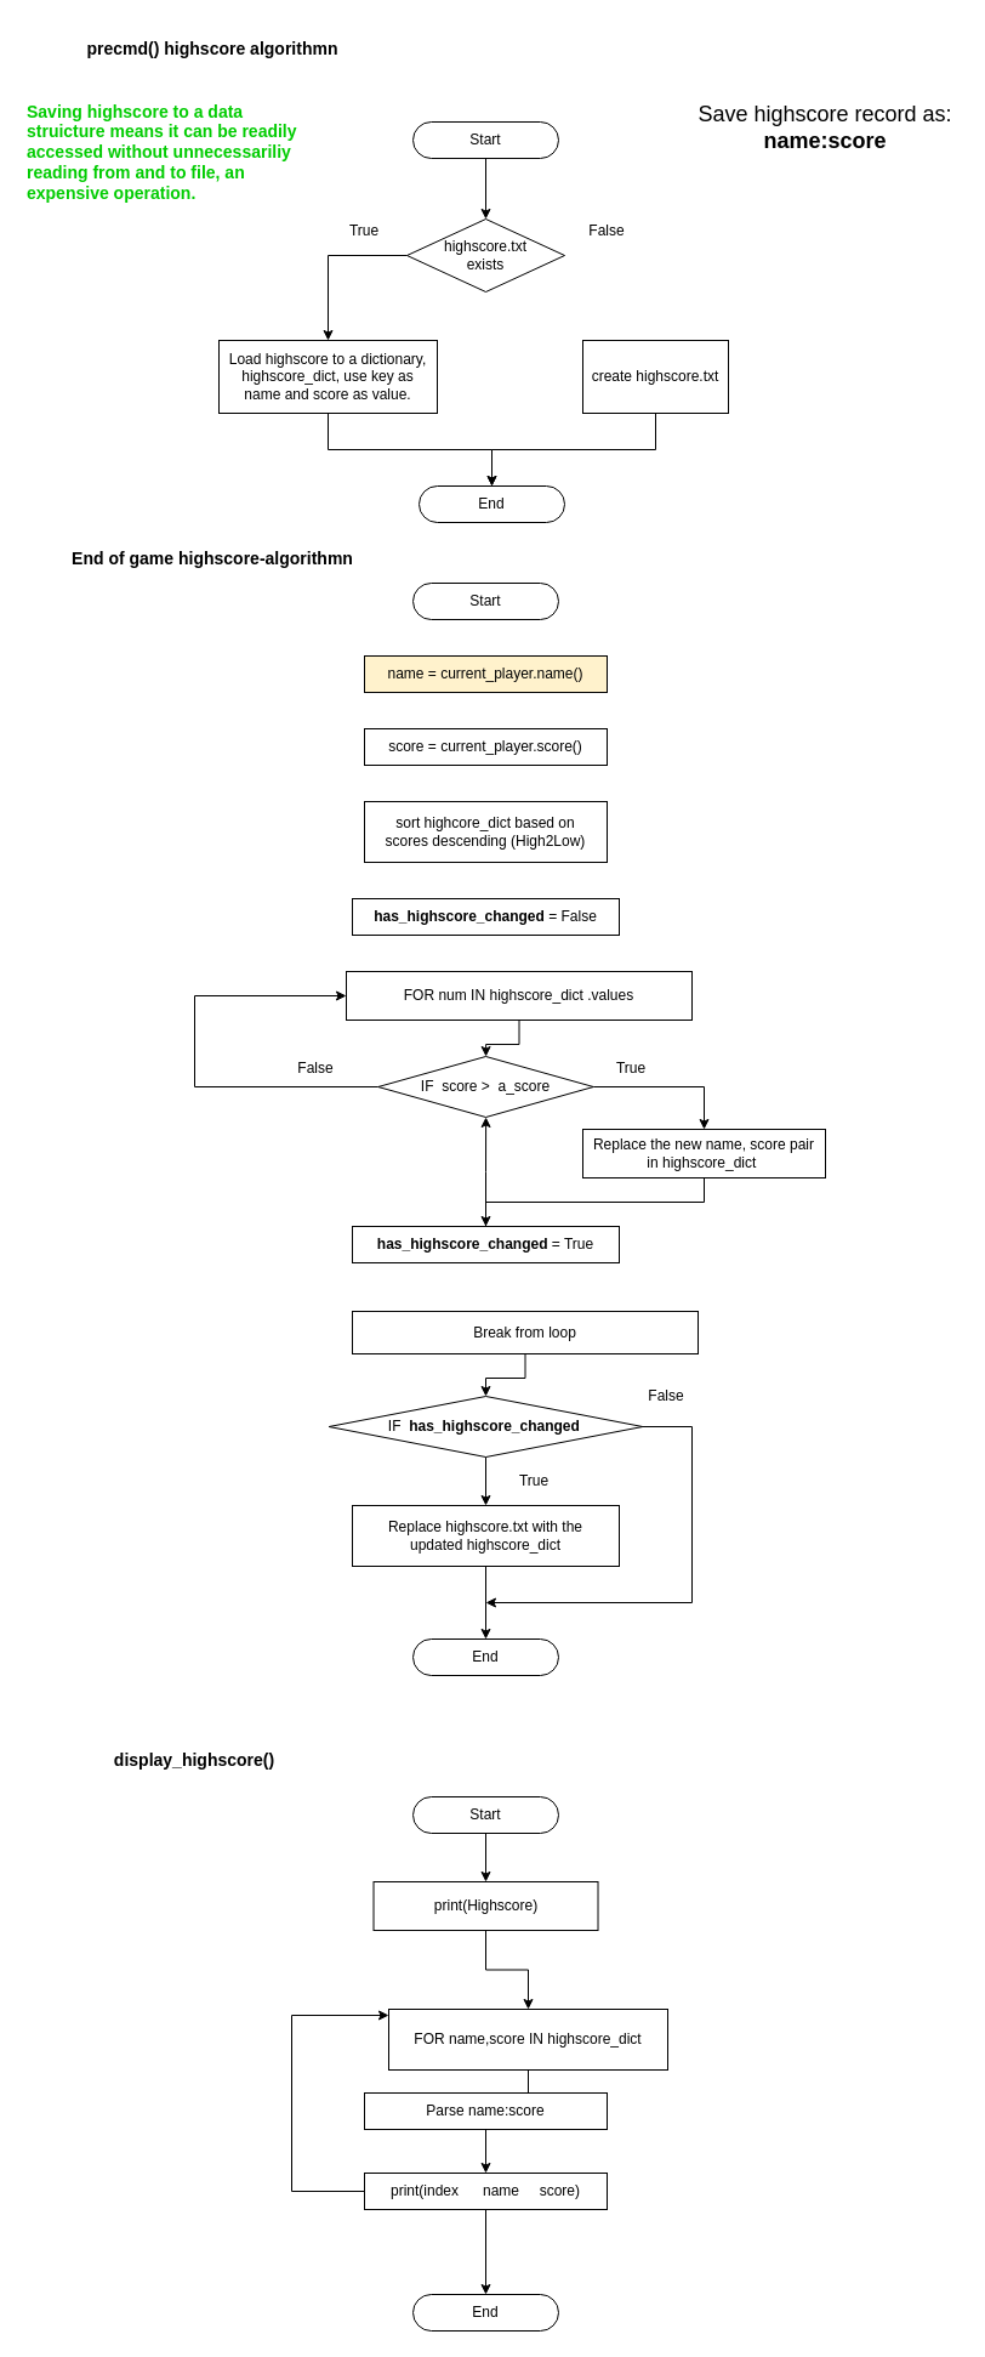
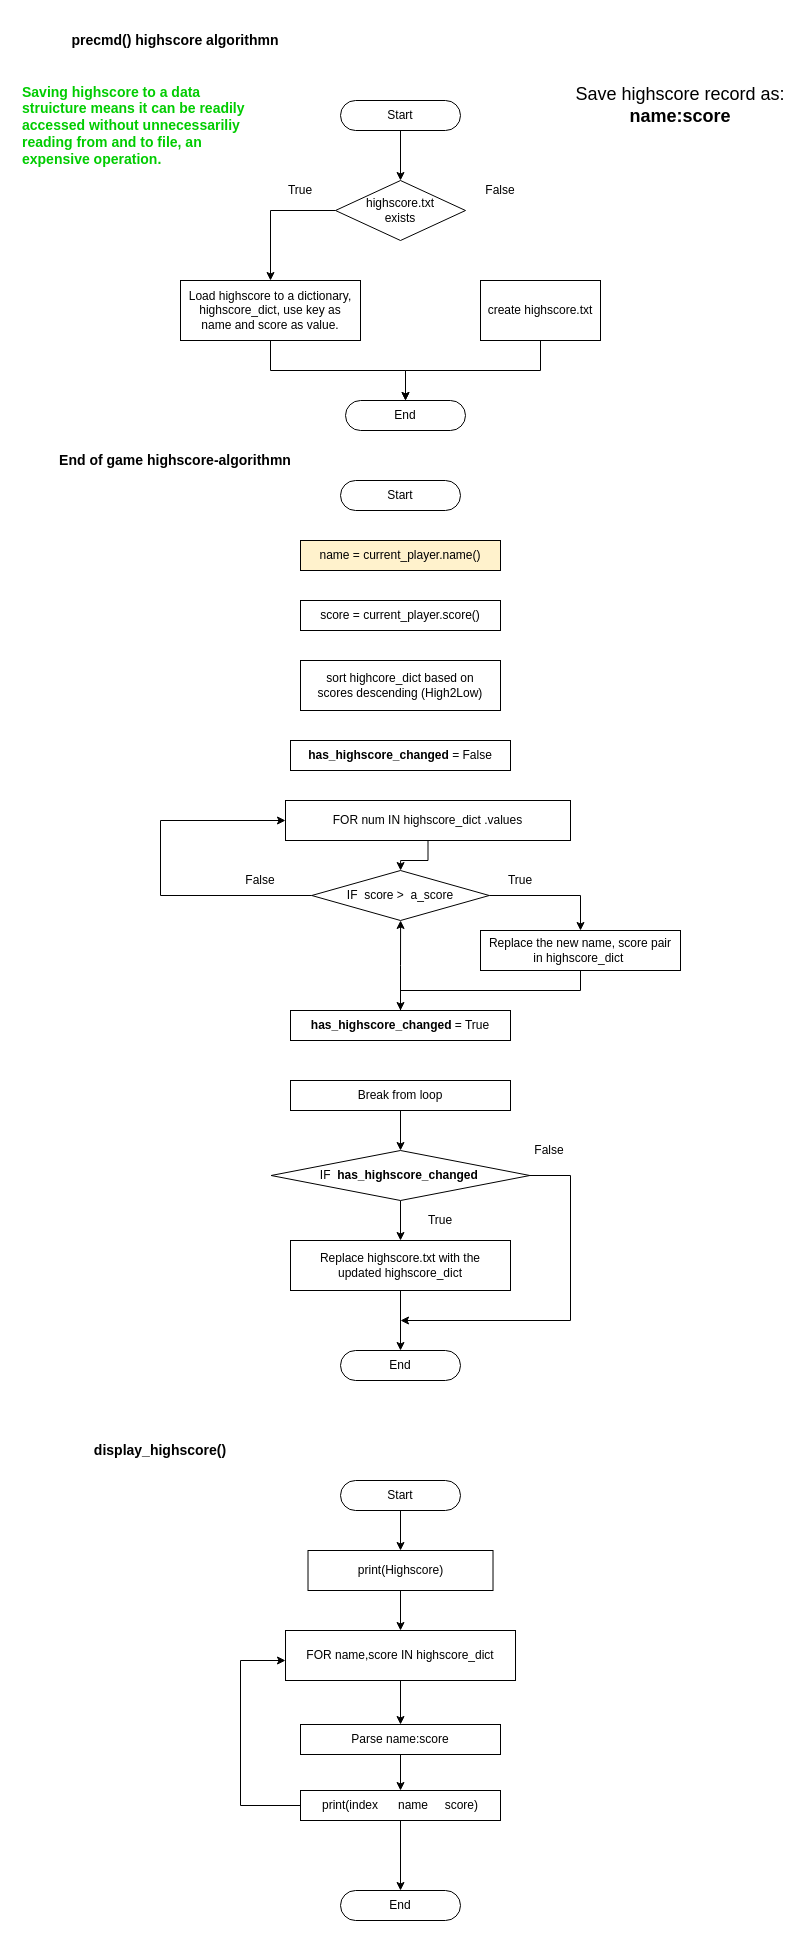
  <mxCell id="0" />
  <mxCell id="1" parent="0" />
  <mxCell id="2" value="" style="edgeStyle=orthogonalEdgeStyle;rounded=0;orthogonalLoop=1;jettySize=auto;html=1;" parent="1" source="3" target="7" edge="1"><mxGeometry relative="1" as="geometry" /></mxCell>
  <mxCell id="3" value="Start" style="rounded=1;whiteSpace=wrap;html=1;arcSize=50;" parent="1" vertex="1"><mxGeometry x="340" y="100" width="120" height="30" as="geometry" /></mxCell>
  <mxCell id="4" style="edgeStyle=orthogonalEdgeStyle;rounded=0;orthogonalLoop=1;jettySize=auto;html=1;entryX=0.5;entryY=0;entryDx=0;entryDy=0;" parent="1" source="5" target="11" edge="1"><mxGeometry relative="1" as="geometry" /></mxCell>
  <mxCell id="5" value="Load highscore to a dictionary,&lt;br&gt;highscore_dict,&amp;nbsp;use key as&lt;br&gt;name and score as value." style="rounded=0;whiteSpace=wrap;html=1;" parent="1" vertex="1"><mxGeometry x="180" y="280" width="180" height="60" as="geometry" /></mxCell>
  <mxCell id="6" style="edgeStyle=orthogonalEdgeStyle;rounded=0;orthogonalLoop=1;jettySize=auto;html=1;" parent="1" source="7" target="5" edge="1"><mxGeometry relative="1" as="geometry"><Array as="points"><mxPoint x="270" y="210" /></Array></mxGeometry></mxCell>
  <mxCell id="7" value="&lt;span&gt;highscore.txt&lt;br&gt;exists&lt;br&gt;&lt;/span&gt;" style="rhombus;whiteSpace=wrap;html=1;" parent="1" vertex="1"><mxGeometry x="335" y="180" width="130" height="60" as="geometry" /></mxCell>
  <mxCell id="8" value="&lt;font style=&quot;font-size: 14px&quot;&gt;&lt;b&gt;precmd() highscore algorithmn&lt;/b&gt;&lt;/font&gt;" style="text;html=1;strokeColor=none;fillColor=none;align=center;verticalAlign=middle;whiteSpace=wrap;rounded=0;" parent="1" vertex="1"><mxGeometry x="50" y="20" width="250" height="40" as="geometry" /></mxCell>
  <mxCell id="9" style="edgeStyle=orthogonalEdgeStyle;rounded=0;orthogonalLoop=1;jettySize=auto;html=1;entryX=0.5;entryY=0;entryDx=0;entryDy=0;" parent="1" source="10" target="11" edge="1"><mxGeometry relative="1" as="geometry"><Array as="points"><mxPoint x="540" y="370" /><mxPoint x="405" y="370" /></Array></mxGeometry></mxCell>
  <mxCell id="10" value="create highscore.txt" style="rounded=0;whiteSpace=wrap;html=1;" parent="1" vertex="1"><mxGeometry x="480" y="280" width="120" height="60" as="geometry" /></mxCell>
  <mxCell id="11" value="End" style="rounded=1;whiteSpace=wrap;html=1;arcSize=50;" parent="1" vertex="1"><mxGeometry x="345" y="400" width="120" height="30" as="geometry" /></mxCell>
  <mxCell id="12" value="True" style="text;html=1;strokeColor=none;fillColor=none;align=center;verticalAlign=middle;whiteSpace=wrap;rounded=0;" parent="1" vertex="1"><mxGeometry x="280" y="180" width="40" height="20" as="geometry" /></mxCell>
  <mxCell id="13" value="False" style="text;html=1;strokeColor=none;fillColor=none;align=center;verticalAlign=middle;whiteSpace=wrap;rounded=0;" parent="1" vertex="1"><mxGeometry x="480" y="180" width="40" height="20" as="geometry" /></mxCell>
  <mxCell id="14" value="&lt;font style=&quot;font-size: 14px&quot;&gt;&lt;b&gt;End of game highscore-algorithmn&lt;/b&gt;&lt;/font&gt;" style="text;html=1;strokeColor=none;fillColor=none;align=center;verticalAlign=middle;whiteSpace=wrap;rounded=0;" parent="1" vertex="1"><mxGeometry x="50" y="440" width="250" height="40" as="geometry" /></mxCell>
  <mxCell id="15" value="Start" style="rounded=1;whiteSpace=wrap;html=1;arcSize=50;" parent="1" vertex="1"><mxGeometry x="340" y="480" width="120" height="30" as="geometry" /></mxCell>
  <mxCell id="16" value="&lt;font style=&quot;font-size: 14px&quot;&gt;&lt;b&gt;display_highscore()&lt;/b&gt;&lt;/font&gt;" style="text;html=1;strokeColor=none;fillColor=none;align=center;verticalAlign=middle;whiteSpace=wrap;rounded=0;" parent="1" vertex="1"><mxGeometry x="35" y="1430" width="250" height="40" as="geometry" /></mxCell>
  <mxCell id="17" value="" style="edgeStyle=orthogonalEdgeStyle;rounded=0;orthogonalLoop=1;jettySize=auto;html=1;" parent="1" source="18" target="23" edge="1"><mxGeometry relative="1" as="geometry" /></mxCell>
  <mxCell id="18" value="FOR num IN highscore_dict .values" style="rounded=0;whiteSpace=wrap;html=1;" parent="1" vertex="1"><mxGeometry x="285" y="800" width="285" height="40" as="geometry" /></mxCell>
  <mxCell id="19" value="name = current_player.name()" style="rounded=0;whiteSpace=wrap;html=1;fillColor=#fff2cc;" parent="1" vertex="1"><mxGeometry x="300" y="540" width="200" height="30" as="geometry" /></mxCell>
  <mxCell id="20" value="score = current_player.score()" style="rounded=0;whiteSpace=wrap;html=1;" parent="1" vertex="1"><mxGeometry x="300" y="600" width="200" height="30" as="geometry" /></mxCell>
  <mxCell id="21" style="edgeStyle=orthogonalEdgeStyle;rounded=0;orthogonalLoop=1;jettySize=auto;html=1;entryX=0;entryY=0.5;entryDx=0;entryDy=0;" parent="1" source="23" target="18" edge="1"><mxGeometry relative="1" as="geometry"><mxPoint x="250" y="820" as="targetPoint" /><Array as="points"><mxPoint x="160" y="895" /><mxPoint x="160" y="820" /></Array></mxGeometry></mxCell>
  <mxCell id="22" style="edgeStyle=orthogonalEdgeStyle;rounded=0;orthogonalLoop=1;jettySize=auto;html=1;" parent="1" source="23" target="27" edge="1"><mxGeometry relative="1" as="geometry"><Array as="points"><mxPoint x="580" y="895" /></Array></mxGeometry></mxCell>
  <mxCell id="23" value="IF&amp;nbsp; score &amp;gt;&amp;nbsp; a_score" style="rhombus;whiteSpace=wrap;html=1;" parent="1" vertex="1"><mxGeometry x="311.25" y="870" width="177.5" height="50" as="geometry" /></mxCell>
  <mxCell id="24" value="sort highcore_dict based on &lt;br&gt;scores descending (High2Low)" style="rounded=0;whiteSpace=wrap;html=1;" parent="1" vertex="1"><mxGeometry x="300" y="660" width="200" height="50" as="geometry" /></mxCell>
  <mxCell id="25" value="False" style="text;html=1;strokeColor=none;fillColor=none;align=center;verticalAlign=middle;whiteSpace=wrap;rounded=0;" parent="1" vertex="1"><mxGeometry x="240" y="870" width="40" height="20" as="geometry" /></mxCell>
  <mxCell id="26" style="edgeStyle=orthogonalEdgeStyle;rounded=0;orthogonalLoop=1;jettySize=auto;html=1;" parent="1" source="27" target="36" edge="1"><mxGeometry relative="1" as="geometry" /></mxCell>
  <mxCell id="27" value="Replace the new name, score pair &lt;br&gt;in highscore_dict&amp;nbsp;" style="rounded=0;whiteSpace=wrap;html=1;" parent="1" vertex="1"><mxGeometry x="480" y="930" width="200" height="40" as="geometry" /></mxCell>
  <mxCell id="28" value="True" style="text;html=1;strokeColor=none;fillColor=none;align=center;verticalAlign=middle;whiteSpace=wrap;rounded=0;" parent="1" vertex="1"><mxGeometry x="500" y="870" width="40" height="20" as="geometry" /></mxCell>
  <mxCell id="29" value="" style="edgeStyle=orthogonalEdgeStyle;rounded=0;orthogonalLoop=1;jettySize=auto;html=1;" parent="1" source="30" target="40" edge="1"><mxGeometry relative="1" as="geometry" /></mxCell>
- <mxCell id="30" value="Break from loop" style="whiteSpace=wrap;html=1;rounded=0;" parent="1" vertex="1"><mxGeometry x="290" y="1080" width="285" height="35" as="geometry" /></mxCell>
+ <mxCell id="30" value="Break from loop" style="whiteSpace=wrap;html=1;rounded=0;" parent="1" vertex="1"><mxGeometry x="290" y="1080" width="220" height="30" as="geometry" /></mxCell>
  <mxCell id="31" value="" style="edgeStyle=orthogonalEdgeStyle;rounded=0;orthogonalLoop=1;jettySize=auto;html=1;" parent="1" source="32" target="42" edge="1"><mxGeometry relative="1" as="geometry" /></mxCell>
  <mxCell id="32" value="Replace highscore.txt with the &lt;br&gt;updated highscore_dict" style="whiteSpace=wrap;html=1;rounded=0;" parent="1" vertex="1"><mxGeometry x="290" y="1240" width="220" height="50" as="geometry" /></mxCell>
  <mxCell id="33" value="&lt;font style=&quot;font-size: 18px&quot;&gt;Save highscore record as:&lt;br&gt;&lt;b&gt;name:score&lt;/b&gt;&lt;/font&gt;" style="text;html=1;strokeColor=none;fillColor=none;align=center;verticalAlign=middle;whiteSpace=wrap;rounded=0;" parent="1" vertex="1"><mxGeometry x="570" y="70" width="220" height="70" as="geometry" /></mxCell>
  <mxCell id="34" value="&lt;font color=&quot;#00cc00&quot; style=&quot;font-size: 14px&quot;&gt;&lt;b&gt;Saving highscore to a data struicture means it can be readily accessed without unnecessariliy reading from and to file, an expensive operation.&lt;/b&gt;&lt;/font&gt;" style="text;html=1;strokeColor=none;fillColor=none;align=left;verticalAlign=middle;whiteSpace=wrap;rounded=0;" parent="1" vertex="1"><mxGeometry x="20" y="80" width="240" height="90" as="geometry" /></mxCell>
  <mxCell id="35" style="edgeStyle=orthogonalEdgeStyle;rounded=0;orthogonalLoop=1;jettySize=auto;html=1;" parent="1" source="36" target="23" edge="1"><mxGeometry relative="1" as="geometry" /></mxCell>
  <mxCell id="36" value="&lt;b&gt;has_highscore_changed&lt;/b&gt; = True" style="whiteSpace=wrap;html=1;rounded=0;" parent="1" vertex="1"><mxGeometry x="290" y="1010" width="220" height="30" as="geometry" /></mxCell>
  <mxCell id="37" value="&lt;b&gt;has_highscore_changed&lt;/b&gt; = False" style="whiteSpace=wrap;html=1;rounded=0;" parent="1" vertex="1"><mxGeometry x="290" y="740" width="220" height="30" as="geometry" /></mxCell>
  <mxCell id="38" value="" style="edgeStyle=orthogonalEdgeStyle;rounded=0;orthogonalLoop=1;jettySize=auto;html=1;" parent="1" source="40" target="32" edge="1"><mxGeometry relative="1" as="geometry" /></mxCell>
  <mxCell id="39" style="edgeStyle=orthogonalEdgeStyle;rounded=0;orthogonalLoop=1;jettySize=auto;html=1;" parent="1" source="40" edge="1"><mxGeometry relative="1" as="geometry"><mxPoint x="400" y="1320" as="targetPoint" /><Array as="points"><mxPoint x="570" y="1175" /><mxPoint x="570" y="1320" /></Array></mxGeometry></mxCell>
  <mxCell id="40" value="IF&amp;nbsp;&amp;nbsp;&lt;b&gt;has_highscore_changed&lt;/b&gt;&amp;nbsp;" style="rhombus;whiteSpace=wrap;html=1;" parent="1" vertex="1"><mxGeometry x="270.63" y="1150" width="258.75" height="50" as="geometry" /></mxCell>
  <mxCell id="41" value="True" style="text;html=1;strokeColor=none;fillColor=none;align=center;verticalAlign=middle;whiteSpace=wrap;rounded=0;" parent="1" vertex="1"><mxGeometry x="420" y="1210" width="40" height="20" as="geometry" /></mxCell>
  <mxCell id="42" value="End" style="rounded=1;whiteSpace=wrap;html=1;arcSize=50;" parent="1" vertex="1"><mxGeometry x="340" y="1350" width="120" height="30" as="geometry" /></mxCell>
  <mxCell id="43" value="False" style="text;html=1;strokeColor=none;fillColor=none;align=center;verticalAlign=middle;whiteSpace=wrap;rounded=0;" parent="1" vertex="1"><mxGeometry x="529.38" y="1140" width="40" height="20" as="geometry" /></mxCell>
  <mxCell id="44" value="" style="edgeStyle=orthogonalEdgeStyle;rounded=0;orthogonalLoop=1;jettySize=auto;html=1;" parent="1" source="45" target="49" edge="1"><mxGeometry relative="1" as="geometry" /></mxCell>
  <mxCell id="45" value="Start" style="rounded=1;whiteSpace=wrap;html=1;arcSize=50;" parent="1" vertex="1"><mxGeometry x="340.01" y="1480" width="120" height="30" as="geometry" /></mxCell>
  <mxCell id="46" value="" style="edgeStyle=orthogonalEdgeStyle;rounded=0;orthogonalLoop=1;jettySize=auto;html=1;" parent="1" source="47" target="52" edge="1"><mxGeometry relative="1" as="geometry" /></mxCell>
- <mxCell id="47" value="FOR name,score IN highscore_dict" style="rounded=0;whiteSpace=wrap;html=1;" parent="1" vertex="1"><mxGeometry x="320.01" y="1655" width="230" height="50" as="geometry" /></mxCell>
+ <mxCell id="47" value="FOR name,score IN highscore_dict" style="rounded=0;whiteSpace=wrap;html=1;" parent="1" vertex="1"><mxGeometry x="285.01" y="1630" width="230" height="50" as="geometry" /></mxCell>
  <mxCell id="48" value="" style="edgeStyle=orthogonalEdgeStyle;rounded=0;orthogonalLoop=1;jettySize=auto;html=1;" parent="1" source="49" target="47" edge="1"><mxGeometry relative="1" as="geometry" /></mxCell>
  <mxCell id="49" value="print(Highscore)" style="rounded=0;whiteSpace=wrap;html=1;" parent="1" vertex="1"><mxGeometry x="307.51" y="1550" width="185" height="40" as="geometry" /></mxCell>
  <mxCell id="50" value="End" style="rounded=1;whiteSpace=wrap;html=1;arcSize=50;" parent="1" vertex="1"><mxGeometry x="340.01" y="1890" width="120" height="30" as="geometry" /></mxCell>
  <mxCell id="51" value="" style="edgeStyle=orthogonalEdgeStyle;rounded=0;orthogonalLoop=1;jettySize=auto;html=1;" parent="1" source="52" target="55" edge="1"><mxGeometry relative="1" as="geometry" /></mxCell>
  <mxCell id="52" value="Parse name:score" style="whiteSpace=wrap;html=1;rounded=0;" parent="1" vertex="1"><mxGeometry x="300" y="1724" width="200" height="30" as="geometry" /></mxCell>
  <mxCell id="53" style="edgeStyle=orthogonalEdgeStyle;rounded=0;orthogonalLoop=1;jettySize=auto;html=1;" parent="1" source="55" target="47" edge="1"><mxGeometry relative="1" as="geometry"><mxPoint x="210" y="1660" as="targetPoint" /><Array as="points"><mxPoint x="240" y="1805" /><mxPoint x="240" y="1660" /></Array></mxGeometry></mxCell>
  <mxCell id="54" value="" style="edgeStyle=orthogonalEdgeStyle;rounded=0;orthogonalLoop=1;jettySize=auto;html=1;" parent="1" source="55" target="50" edge="1"><mxGeometry relative="1" as="geometry" /></mxCell>
  <mxCell id="55" value="print(index&amp;nbsp; &amp;nbsp; &amp;nbsp; name&amp;nbsp; &amp;nbsp; &amp;nbsp;score)" style="whiteSpace=wrap;html=1;rounded=0;" parent="1" vertex="1"><mxGeometry x="300" y="1790" width="200" height="30" as="geometry" /></mxCell>
